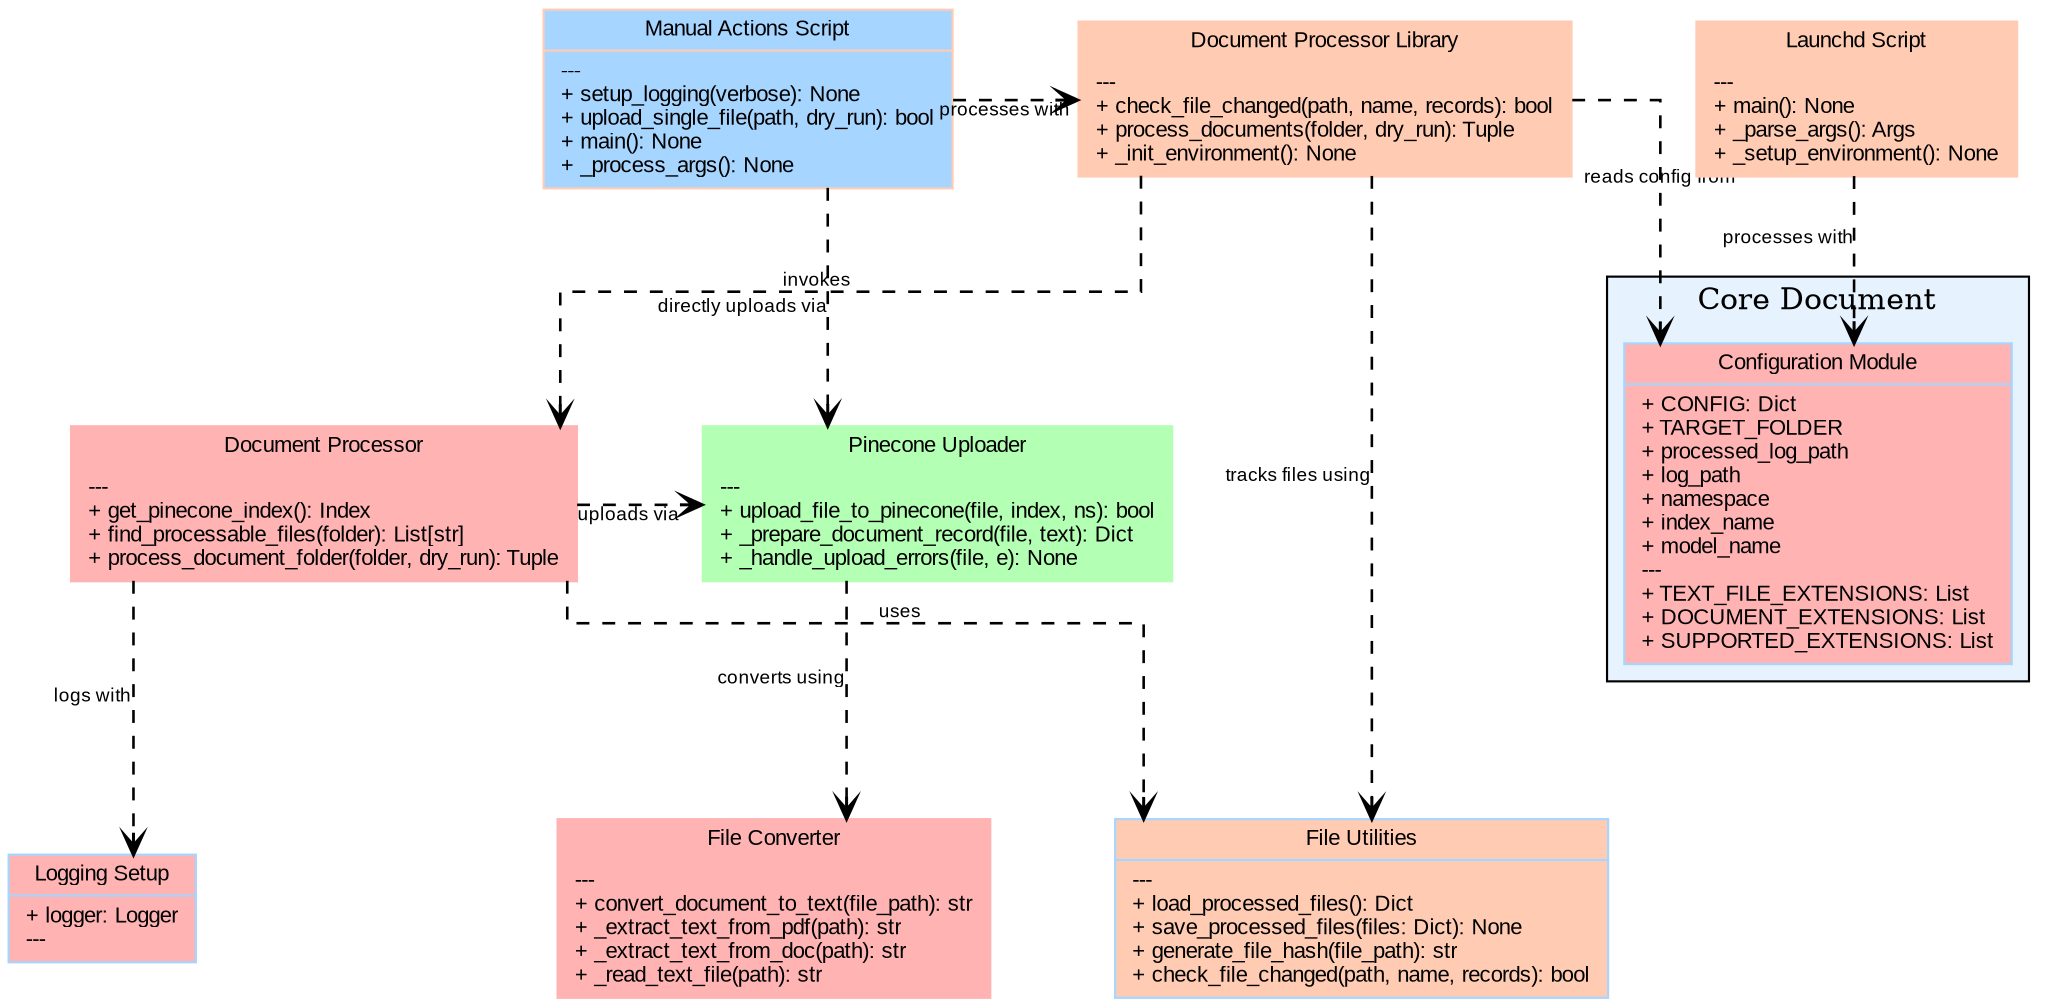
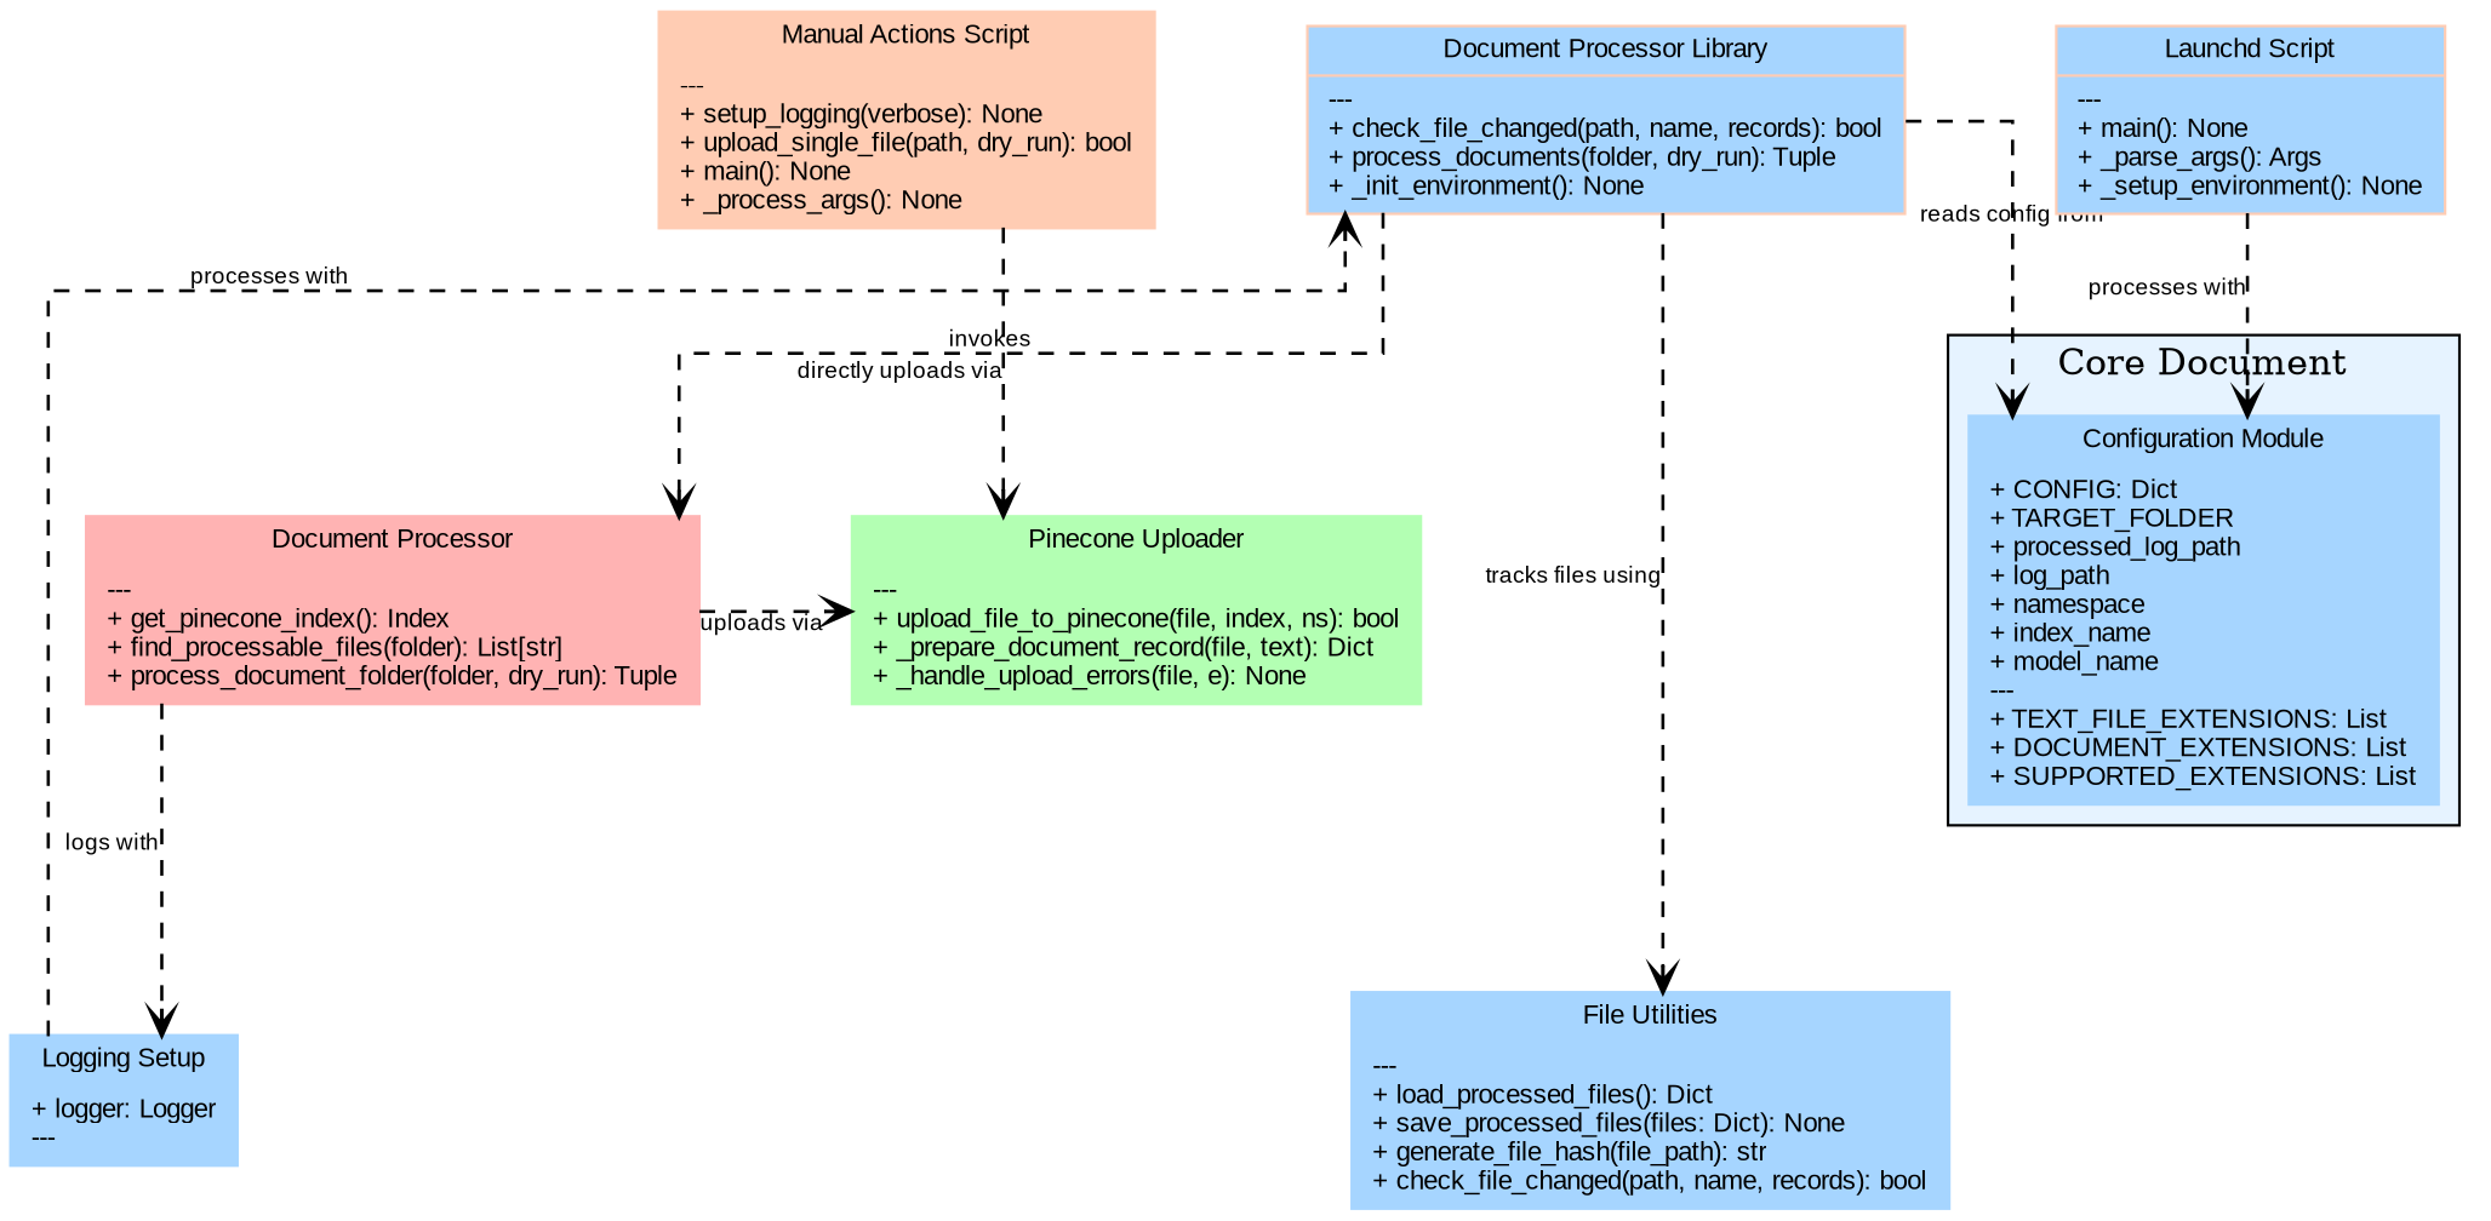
  digraph {
    compound=true
    nodesep=0.8
    rankdir=TB
    ranksep=1.0
    splines=ortho
    node [color="#FFCCB3" fontname=Arial fontsize=10 shape=record style=filled]
    edge [arrowhead=open fontname=Arial fontsize=9 penwidth=1.2 style=dashed xlabel="processes with"]
-   n1 [label="{Document Processor Library|---\l+ check_file_changed(path, name, records): bool\l+ process_documents(folder, dry_run): Tuple\l+ _init_environment(): None\l}"]
-   n2 [label="{Launchd Script|---\l+ main(): None\l+ _parse_args(): Args\l+ _setup_environment(): None\l}"]
-   n3 [label="{Manual Actions Script|---\l+ setup_logging(verbose): None\l+ upload_single_file(path, dry_run): bool\l+ main(): None\l+ _process_args(): None\l}" fillcolor="#A6D5FF"]
+   n1 [label="{Document Processor Library|---\l+ check_file_changed(path, name, records): bool\l+ process_documents(folder, dry_run): Tuple\l+ _init_environment(): None\l}" fillcolor="#A6D5FF"]
+   n2 [label="{Launchd Script|---\l+ main(): None\l+ _parse_args(): Args\l+ _setup_environment(): None\l}" fillcolor="#A6D5FF"]
+   n3 [label="{Manual Actions Script|---\l+ setup_logging(verbose): None\l+ upload_single_file(path, dry_run): bool\l+ main(): None\l+ _process_args(): None\l}"]
    n4 [color="#FFB3B3" label="{Document Processor|---\l+ get_pinecone_index(): Index\l+ find_processable_files(folder): List[str]\l+ process_document_folder(folder, dry_run): Tuple\l}"]
    n5 [color="#B3FFB3" label="{Pinecone Uploader|---\l+ upload_file_to_pinecone(file, index, ns): bool\l+ _prepare_document_record(file, text): Dict\l+ _handle_upload_errors(file, e): None\l}"]
-   n6 [color="#A6D5FF" label="{File Utilities|---\l+ load_processed_files(): Dict\l+ save_processed_files(files: Dict): None\l+ generate_file_hash(file_path): str\l+ check_file_changed(path, name, records): bool\l}" fillcolor="#FFCCB3"]
-   n7 [color="#A6D5FF" label="{Logging Setup|+ logger: Logger\l---\l}" fillcolor="#FFB3B3"]
-   n8 [color="#FFB3B3" label="{File Converter|---\l+ convert_document_to_text(file_path): str\l+ _extract_text_from_pdf(path): str\l+ _extract_text_from_doc(path): str\l+ _read_text_file(path): str\l}"]
-   n9 [color="#A6D5FF" label="{Configuration Module|+ CONFIG: Dict\l+ TARGET_FOLDER\l+ processed_log_path\l+ log_path\l+ namespace\l+ index_name\l+ model_name\l---\l+ TEXT_FILE_EXTENSIONS: List\l+ DOCUMENT_EXTENSIONS: List\l+ SUPPORTED_EXTENSIONS: List\l}" fillcolor="#FFB3B3"]
+   n6 [color="#A6D5FF" label="{File Utilities|---\l+ load_processed_files(): Dict\l+ save_processed_files(files: Dict): None\l+ generate_file_hash(file_path): str\l+ check_file_changed(path, name, records): bool\l}"]
+   n7 [color="#A6D5FF" label="{Logging Setup|+ logger: Logger\l---\l}"]
+   n9 [color="#A6D5FF" label="{Configuration Module|+ CONFIG: Dict\l+ TARGET_FOLDER\l+ processed_log_path\l+ log_path\l+ namespace\l+ index_name\l+ model_name\l---\l+ TEXT_FILE_EXTENSIONS: List\l+ DOCUMENT_EXTENSIONS: List\l+ SUPPORTED_EXTENSIONS: List\l}"]
    subgraph sub_1 {
      rank=same
      n1
      n2
      n3
    }
    subgraph sub_2 {
      rank=same
      n4
      n5
    }
    subgraph sub_3 {
      rank=same
      n6
      n7
-     n8
    }
    subgraph cluster_4 {
      bgcolor="#E6FFE6"
      label="Pinecone Integration"
    }
    subgraph cluster_5 {
      bgcolor="#E6F3FF"
      label="Core Document"
      n9
    }
    subgraph cluster_6 {
      bgcolor="#FFE6E6"
      label="Document Processing"
    }
    subgraph cluster_7 {
      bgcolor="#FFF0E6"
      label="Entry Points"
    }
    n1 -> n4 [xlabel=invokes]
    n1 -> n6 [xlabel="tracks files using"]
    n1 -> n9 [xlabel="reads config from"]
    n2 -> n9
-   n3 -> n1
+   n7 -> n1
    n3 -> n5 [xlabel="directly uploads via"]
    n4 -> n5 [xlabel="uploads via"]
-   n4 -> n6 [xlabel=uses]
    n4 -> n7 [xlabel="logs with"]
-   n5 -> n8 [xlabel="converts using"]
  }
